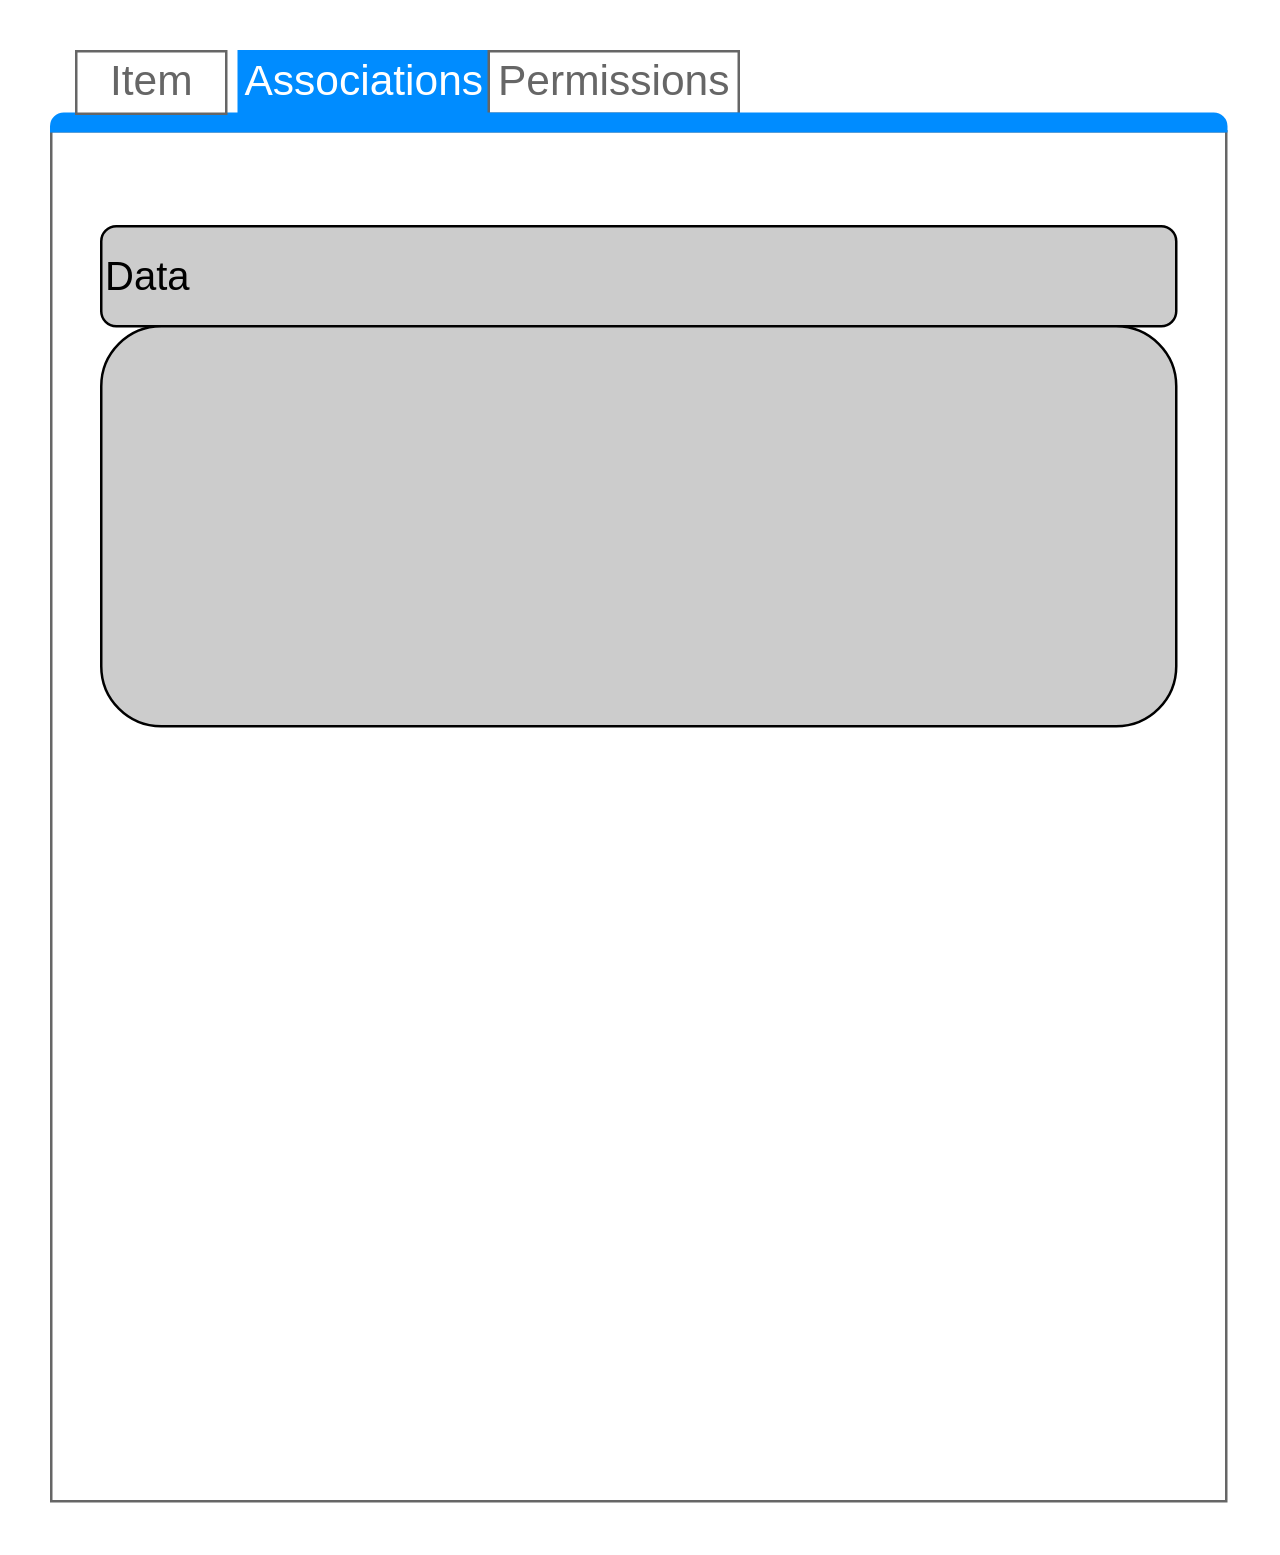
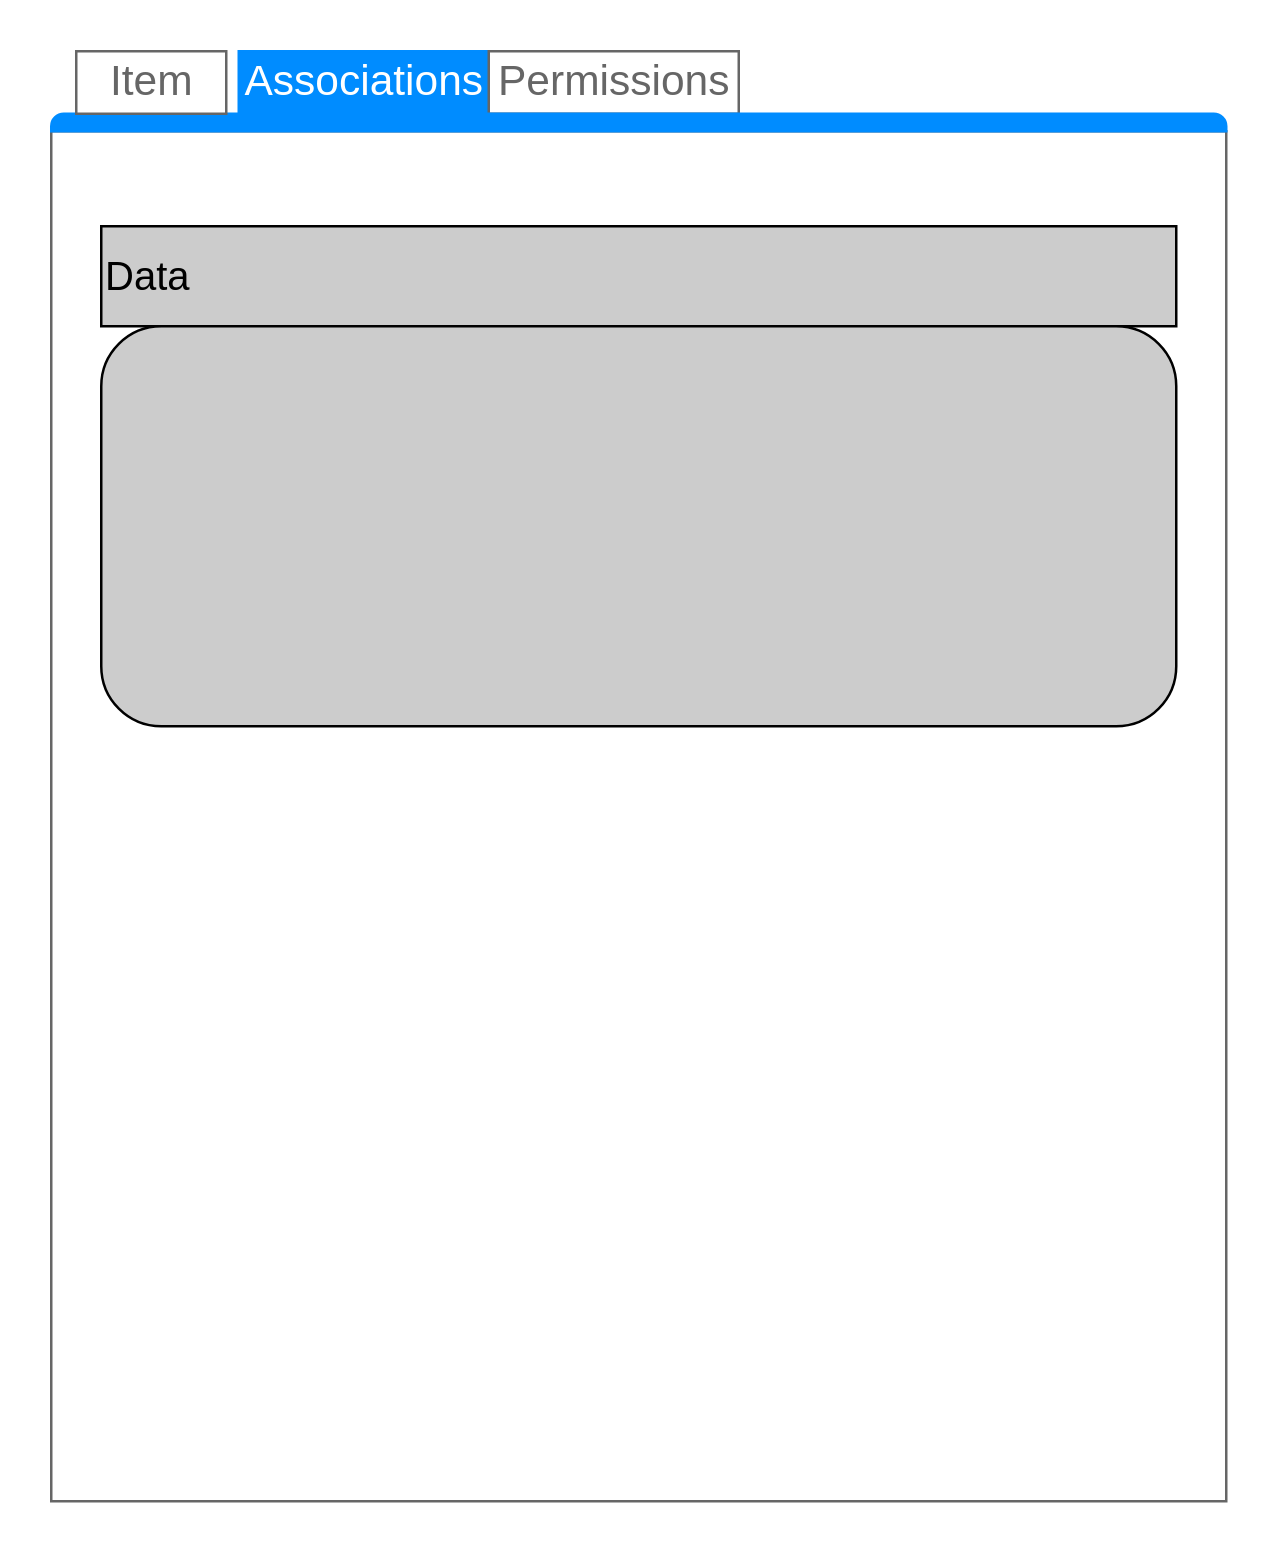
  <mxCell id="0" />
  <mxCell id="1" parent="0" />
  <mxCell id="2" value="" style="strokeWidth=1;shadow=0;dashed=0;align=center;html=1;shape=mxgraph.mockup.containers.marginRect2;rectMarginTop=32;strokeColor=#666666;gradientColor=none;" vertex="1" parent="1"><mxGeometry x="20" y="20" width="470" height="580" as="geometry" /></mxCell>
  <mxCell id="3" value="Associations" style="strokeWidth=1;shadow=0;dashed=0;align=center;html=1;shape=mxgraph.mockup.containers.rrect;rSize=0;fontSize=17;fontColor=#ffffff;strokeColor=#008cff;fillColor=#008CFF;" vertex="1" parent="2"><mxGeometry width="100" height="25" relative="1" as="geometry"><mxPoint x="75" as="offset" /></mxGeometry></mxCell>
  <mxCell id="4" value="Permissions" style="strokeColor=inherit;fillColor=inherit;gradientColor=inherit;strokeWidth=1;shadow=0;dashed=0;align=center;html=1;shape=mxgraph.mockup.containers.rrect;rSize=0;fontSize=17;fontColor=#666666;gradientColor=none;" vertex="1" parent="2"><mxGeometry width="100" height="25" relative="1" as="geometry"><mxPoint x="175" as="offset" /></mxGeometry></mxCell>
  <mxCell id="5" value="" style="strokeWidth=1;shadow=0;dashed=0;align=center;html=1;shape=mxgraph.mockup.containers.topButton;rSize=5;strokeColor=#008cff;fillColor=#008cff;gradientColor=none;resizeWidth=1;movable=0;deletable=1;" vertex="1" parent="2"><mxGeometry width="470" height="7" relative="1" as="geometry"><mxPoint y="25" as="offset" /></mxGeometry></mxCell>
  <mxCell id="6" value="Item" style="strokeColor=inherit;fillColor=inherit;gradientColor=inherit;strokeWidth=1;shadow=0;dashed=0;align=center;html=1;shape=mxgraph.mockup.containers.rrect;rSize=0;fontSize=17;fontColor=#666666;gradientColor=none;" vertex="1" parent="2"><mxGeometry width="60" height="25" relative="1" as="geometry"><mxPoint x="10" as="offset" /></mxGeometry></mxCell>
- <mxCell id="7" value="Data" style="rounded=1;whiteSpace=wrap;html=1;fontSize=16;fillColor=#CCCCCC;align=left;" vertex="1" parent="2"><mxGeometry x="20" y="70" width="430" height="40" as="geometry" /></mxCell>
+ <mxCell id="7" value="Data" style="whiteSpace=wrap;html=1;fontSize=16;fillColor=#CCCCCC;align=left;rounded=0;" vertex="1" parent="2"><mxGeometry x="20" y="70" width="430" height="40" as="geometry" /></mxCell>
  <mxCell id="8" value="" style="rounded=1;whiteSpace=wrap;html=1;fontSize=16;fillColor=#CCCCCC;" vertex="1" parent="2"><mxGeometry x="20" y="110" width="430" height="160" as="geometry" /></mxCell>
